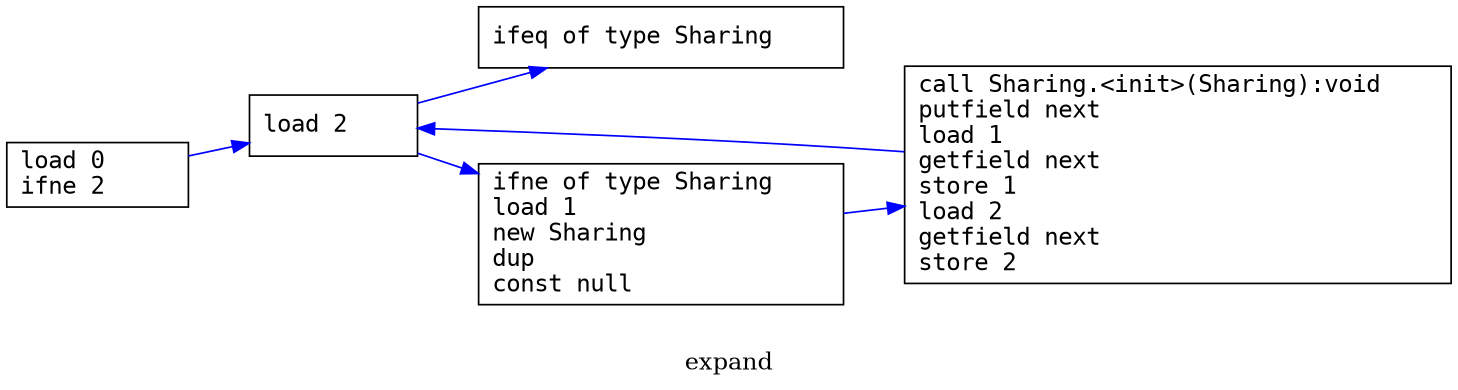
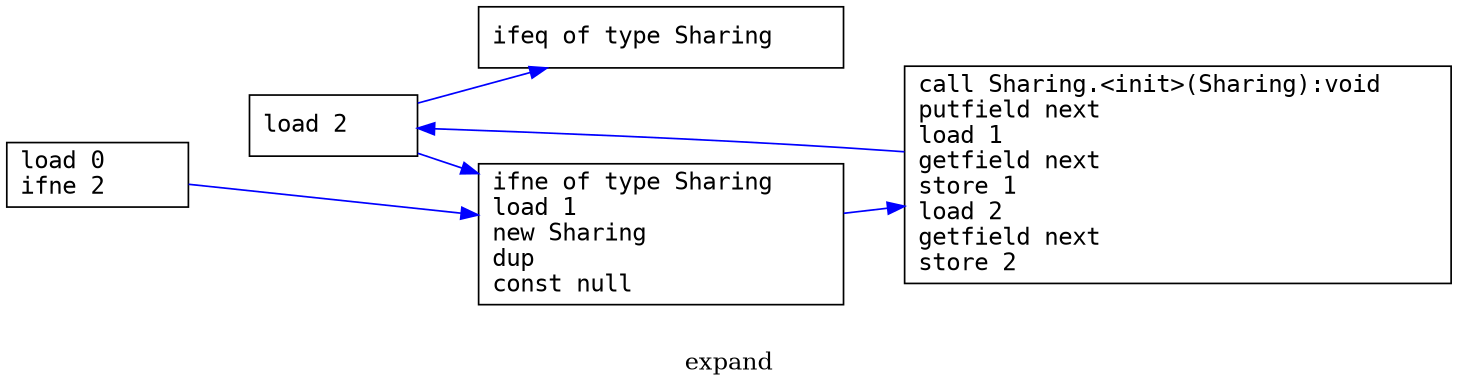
  digraph {
    label=expand
    rankdir=LR
    node [fontname=monospace shape=box]
    edge [color=blue]
    n1 [label="load 0     \lifne 2    \l"]
    n2 [label="load 2    \l"]
    n3 [label="ifeq of type Sharing    \l"]
    n4 [label="ifne of type Sharing    \lload 1                  \lnew Sharing             \ldup                     \lconst null              \l"]
    n5 [label="call Sharing.<init>(Sharing):void    \lputfield next                        \lload 1                               \lgetfield next                        \lstore 1                              \lload 2                               \lgetfield next                        \lstore 2                              \l"]
-   n1 -> n2
+   n1 -> n4
    n2 -> n3
    n2 -> n4
    n4 -> n5
    n5 -> n2
  }
